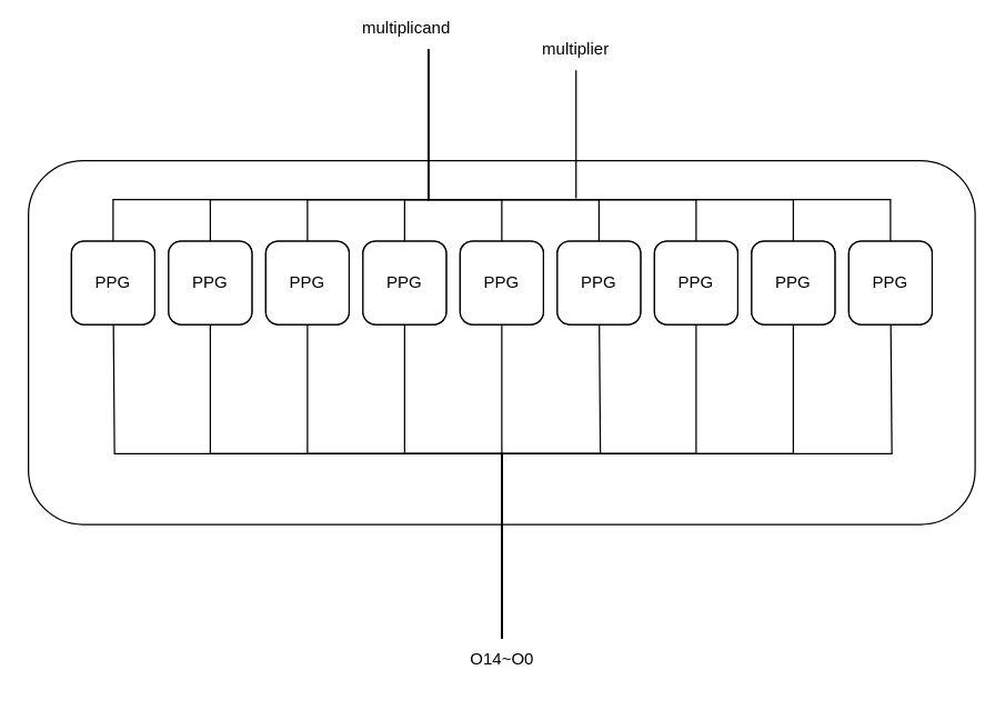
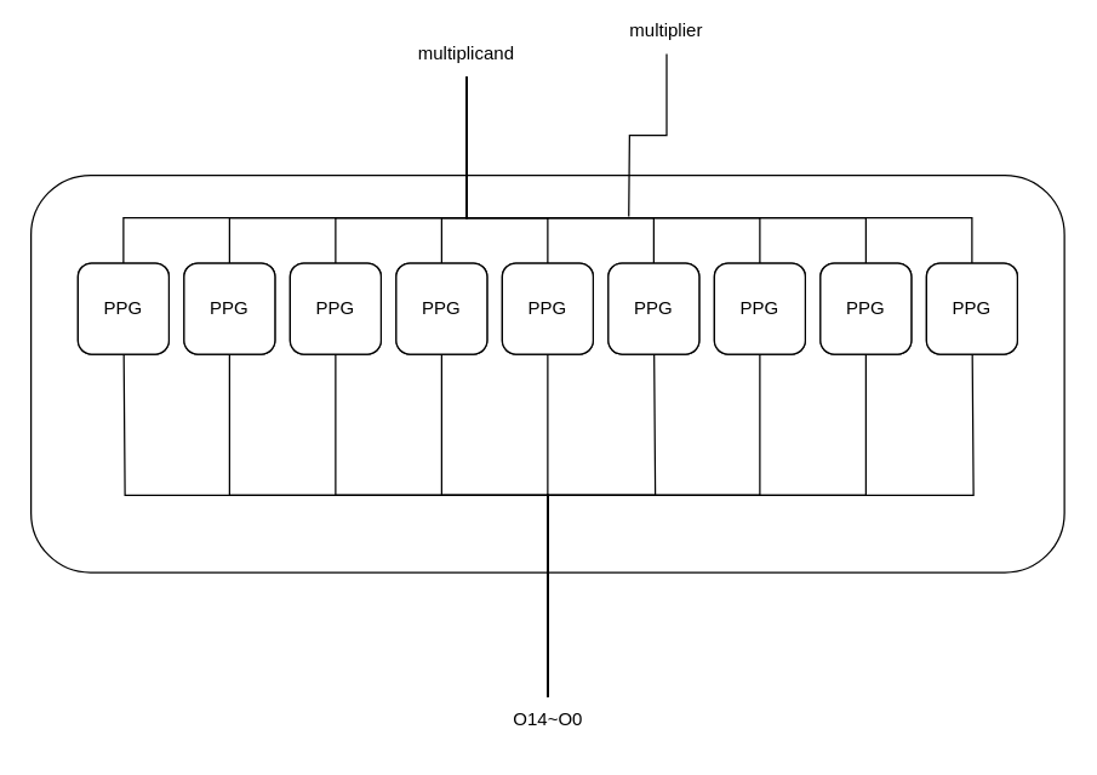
  <mxCell id="0" />
  <mxCell id="1" parent="0" />
  <mxCell id="2" value="PPG" style="rounded=1;whiteSpace=wrap;html=1;flipV=1;flipH=0;rotation=-180;" vertex="1" parent="1"><mxGeometry x="611" y="173" width="60" height="60" as="geometry" /></mxCell>
  <mxCell id="3" value="PPG" style="rounded=1;whiteSpace=wrap;html=1;flipV=1;flipH=0;rotation=-180;" vertex="1" parent="1"><mxGeometry x="541" y="173" width="60" height="60" as="geometry" /></mxCell>
  <mxCell id="4" value="PPG" style="rounded=1;whiteSpace=wrap;html=1;flipV=1;flipH=0;rotation=-180;" vertex="1" parent="1"><mxGeometry x="471" y="173" width="60" height="60" as="geometry" /></mxCell>
  <mxCell id="5" value="PPG" style="rounded=1;whiteSpace=wrap;html=1;flipV=1;flipH=0;rotation=-180;" vertex="1" parent="1"><mxGeometry x="401" y="173" width="60" height="60" as="geometry" /></mxCell>
  <mxCell id="6" value="PPG" style="rounded=1;whiteSpace=wrap;html=1;flipV=1;flipH=0;rotation=-180;" vertex="1" parent="1"><mxGeometry x="51" y="173" width="60" height="60" as="geometry" /></mxCell>
  <mxCell id="7" value="PPG" style="rounded=1;whiteSpace=wrap;html=1;flipV=1;flipH=0;rotation=-180;" vertex="1" parent="1"><mxGeometry x="121" y="173" width="60" height="60" as="geometry" /></mxCell>
  <mxCell id="8" value="PPG" style="rounded=1;whiteSpace=wrap;html=1;flipV=1;flipH=0;rotation=-180;" vertex="1" parent="1"><mxGeometry x="191" y="173" width="60" height="60" as="geometry" /></mxCell>
  <mxCell id="9" value="PPG" style="rounded=1;whiteSpace=wrap;html=1;flipV=1;flipH=0;rotation=-180;" vertex="1" parent="1"><mxGeometry x="261" y="173" width="60" height="60" as="geometry" /></mxCell>
  <mxCell id="10" value="PPG" style="rounded=1;whiteSpace=wrap;html=1;flipV=1;flipH=0;rotation=-180;" vertex="1" parent="1"><mxGeometry x="331" y="173" width="60" height="60" as="geometry" /></mxCell>
  <mxCell id="11" value="PPG" style="rounded=1;whiteSpace=wrap;html=1;" vertex="1" parent="1"><mxGeometry x="51" y="173" width="60" height="60" as="geometry" /></mxCell>
  <mxCell id="12" value="PPG" style="rounded=1;whiteSpace=wrap;html=1;" vertex="1" parent="1"><mxGeometry x="121" y="173" width="60" height="60" as="geometry" /></mxCell>
  <mxCell id="13" value="PPG" style="rounded=1;whiteSpace=wrap;html=1;" vertex="1" parent="1"><mxGeometry x="261" y="173" width="60" height="60" as="geometry" /></mxCell>
  <mxCell id="14" value="PPG" style="rounded=1;whiteSpace=wrap;html=1;" vertex="1" parent="1"><mxGeometry x="191" y="173" width="60" height="60" as="geometry" /></mxCell>
  <mxCell id="15" value="PPG" style="rounded=1;whiteSpace=wrap;html=1;" vertex="1" parent="1"><mxGeometry x="331" y="173" width="60" height="60" as="geometry" /></mxCell>
  <mxCell id="16" value="PPG" style="rounded=1;whiteSpace=wrap;html=1;" vertex="1" parent="1"><mxGeometry x="401" y="173" width="60" height="60" as="geometry" /></mxCell>
  <mxCell id="17" value="PPG" style="rounded=1;whiteSpace=wrap;html=1;" vertex="1" parent="1"><mxGeometry x="471" y="173" width="60" height="60" as="geometry" /></mxCell>
  <mxCell id="18" value="PPG" style="rounded=1;whiteSpace=wrap;html=1;" vertex="1" parent="1"><mxGeometry x="541" y="173" width="60" height="60" as="geometry" /></mxCell>
  <mxCell id="19" value="PPG" style="rounded=1;whiteSpace=wrap;html=1;" vertex="1" parent="1"><mxGeometry x="611" y="173" width="60" height="60" as="geometry" /></mxCell>
  <mxCell id="20" style="edgeStyle=orthogonalEdgeStyle;rounded=0;orthogonalLoop=1;jettySize=auto;html=1;endArrow=none;endFill=0;" edge="1" parent="1" source="29" target="13"><mxGeometry relative="1" as="geometry"><Array as="points"><mxPoint x="308" y="143" /><mxPoint x="291" y="143" /></Array></mxGeometry></mxCell>
  <mxCell id="21" style="edgeStyle=orthogonalEdgeStyle;rounded=0;orthogonalLoop=1;jettySize=auto;html=1;endArrow=none;endFill=0;" edge="1" parent="1" source="29" target="11"><mxGeometry relative="1" as="geometry"><Array as="points"><mxPoint x="308" y="143" /><mxPoint x="81" y="143" /></Array></mxGeometry></mxCell>
  <mxCell id="22" style="edgeStyle=orthogonalEdgeStyle;rounded=0;orthogonalLoop=1;jettySize=auto;html=1;entryX=0.5;entryY=0;entryDx=0;entryDy=0;endArrow=none;endFill=0;" edge="1" parent="1" source="29" target="12"><mxGeometry relative="1" as="geometry"><Array as="points"><mxPoint x="308" y="143" /><mxPoint x="151" y="143" /></Array></mxGeometry></mxCell>
  <mxCell id="23" style="edgeStyle=orthogonalEdgeStyle;rounded=0;orthogonalLoop=1;jettySize=auto;html=1;entryX=0.5;entryY=0;entryDx=0;entryDy=0;endArrow=none;endFill=0;" edge="1" parent="1" source="29" target="15"><mxGeometry relative="1" as="geometry"><Array as="points"><mxPoint x="308" y="143" /><mxPoint x="361" y="143" /></Array></mxGeometry></mxCell>
  <mxCell id="24" style="edgeStyle=orthogonalEdgeStyle;rounded=0;orthogonalLoop=1;jettySize=auto;html=1;entryX=0.5;entryY=0;entryDx=0;entryDy=0;endArrow=none;endFill=0;" edge="1" parent="1" source="29" target="16"><mxGeometry relative="1" as="geometry"><Array as="points"><mxPoint x="308" y="143" /><mxPoint x="431" y="143" /></Array></mxGeometry></mxCell>
  <mxCell id="25" style="edgeStyle=orthogonalEdgeStyle;rounded=0;orthogonalLoop=1;jettySize=auto;html=1;entryX=0.5;entryY=0;entryDx=0;entryDy=0;endArrow=none;endFill=0;" edge="1" parent="1" source="29" target="17"><mxGeometry relative="1" as="geometry"><Array as="points"><mxPoint x="308" y="143" /><mxPoint x="501" y="143" /></Array></mxGeometry></mxCell>
  <mxCell id="26" style="edgeStyle=orthogonalEdgeStyle;rounded=0;orthogonalLoop=1;jettySize=auto;html=1;entryX=0.5;entryY=0;entryDx=0;entryDy=0;endArrow=none;endFill=0;" edge="1" parent="1" source="29" target="18"><mxGeometry relative="1" as="geometry"><Array as="points"><mxPoint x="308" y="143" /><mxPoint x="571" y="143" /></Array></mxGeometry></mxCell>
  <mxCell id="27" style="edgeStyle=orthogonalEdgeStyle;rounded=0;orthogonalLoop=1;jettySize=auto;html=1;endArrow=none;endFill=0;" edge="1" parent="1" source="29" target="19"><mxGeometry relative="1" as="geometry"><Array as="points"><mxPoint x="308" y="143" /><mxPoint x="641" y="143" /></Array></mxGeometry></mxCell>
  <mxCell id="28" style="edgeStyle=orthogonalEdgeStyle;rounded=0;orthogonalLoop=1;jettySize=auto;html=1;entryX=0.5;entryY=0;entryDx=0;entryDy=0;endArrow=none;endFill=0;" edge="1" parent="1" source="29" target="14"><mxGeometry relative="1" as="geometry"><Array as="points"><mxPoint x="308" y="143" /><mxPoint x="221" y="143" /></Array></mxGeometry></mxCell>
- <mxCell id="29" value="multiplicand" style="text;html=1;strokeColor=none;fillColor=none;align=center;verticalAlign=middle;whiteSpace=wrap;rounded=0;" vertex="1" parent="1"><mxGeometry x="249" y="5" width="87" height="30" as="geometry" /></mxCell>
+ <mxCell id="29" value="multiplicand" style="text;html=1;strokeColor=none;fillColor=none;align=center;verticalAlign=middle;whiteSpace=wrap;rounded=0;" vertex="1" parent="1"><mxGeometry x="264" y="20" width="87" height="30" as="geometry" /></mxCell>
  <mxCell id="30" style="edgeStyle=orthogonalEdgeStyle;rounded=0;orthogonalLoop=1;jettySize=auto;html=1;endArrow=none;endFill=0;" edge="1" parent="1" source="31"><mxGeometry relative="1" as="geometry"><mxPoint x="414.5" y="142.222" as="targetPoint" /></mxGeometry></mxCell>
- <mxCell id="31" value="multiplier" style="text;html=1;strokeColor=none;fillColor=none;align=center;verticalAlign=middle;whiteSpace=wrap;rounded=0;" vertex="1" parent="1"><mxGeometry x="371" y="20" width="87" height="30" as="geometry" /></mxCell>
+ <mxCell id="31" value="multiplier" style="text;html=1;strokeColor=none;fillColor=none;align=center;verticalAlign=middle;whiteSpace=wrap;rounded=0;" vertex="1" parent="1"><mxGeometry x="396" y="5" width="87" height="30" as="geometry" /></mxCell>
  <mxCell id="32" value="" style="rounded=1;whiteSpace=wrap;html=1;fillColor=none;" vertex="1" parent="1"><mxGeometry x="20" y="115" width="682" height="262" as="geometry" /></mxCell>
  <mxCell id="33" style="edgeStyle=orthogonalEdgeStyle;rounded=0;orthogonalLoop=1;jettySize=auto;html=1;endArrow=none;endFill=0;" edge="1" parent="1" source="42" target="5"><mxGeometry relative="1" as="geometry"><Array as="points"><mxPoint x="361" y="326" /><mxPoint x="432" y="326" /></Array></mxGeometry></mxCell>
  <mxCell id="34" style="edgeStyle=orthogonalEdgeStyle;rounded=0;orthogonalLoop=1;jettySize=auto;html=1;endArrow=none;endFill=0;" edge="1" parent="1" source="42" target="2"><mxGeometry relative="1" as="geometry"><Array as="points"><mxPoint x="361" y="326" /><mxPoint x="642" y="326" /></Array></mxGeometry></mxCell>
  <mxCell id="35" style="edgeStyle=orthogonalEdgeStyle;rounded=0;orthogonalLoop=1;jettySize=auto;html=1;entryX=0.5;entryY=0;entryDx=0;entryDy=0;endArrow=none;endFill=0;" edge="1" parent="1" source="42" target="3"><mxGeometry relative="1" as="geometry"><Array as="points"><mxPoint x="415" y="326" /><mxPoint x="572" y="326" /></Array></mxGeometry></mxCell>
  <mxCell id="36" style="edgeStyle=orthogonalEdgeStyle;rounded=0;orthogonalLoop=1;jettySize=auto;html=1;entryX=0.5;entryY=0;entryDx=0;entryDy=0;endArrow=none;endFill=0;" edge="1" parent="1" source="42" target="10"><mxGeometry relative="1" as="geometry"><Array as="points"><mxPoint x="361" y="393" /><mxPoint x="361" y="393" /></Array></mxGeometry></mxCell>
  <mxCell id="37" style="edgeStyle=orthogonalEdgeStyle;rounded=0;orthogonalLoop=1;jettySize=auto;html=1;entryX=0.5;entryY=0;entryDx=0;entryDy=0;endArrow=none;endFill=0;" edge="1" parent="1" source="42" target="9"><mxGeometry relative="1" as="geometry"><Array as="points"><mxPoint x="361" y="326" /><mxPoint x="291" y="326" /></Array></mxGeometry></mxCell>
  <mxCell id="38" style="edgeStyle=orthogonalEdgeStyle;rounded=0;orthogonalLoop=1;jettySize=auto;html=1;entryX=0.5;entryY=0;entryDx=0;entryDy=0;endArrow=none;endFill=0;" edge="1" parent="1" source="42" target="8"><mxGeometry relative="1" as="geometry"><Array as="points"><mxPoint x="361" y="326" /><mxPoint x="221" y="326" /></Array></mxGeometry></mxCell>
  <mxCell id="39" style="edgeStyle=orthogonalEdgeStyle;rounded=0;orthogonalLoop=1;jettySize=auto;html=1;entryX=0.5;entryY=0;entryDx=0;entryDy=0;endArrow=none;endFill=0;" edge="1" parent="1" source="42" target="7"><mxGeometry relative="1" as="geometry"><Array as="points"><mxPoint x="361" y="326" /><mxPoint x="151" y="326" /></Array></mxGeometry></mxCell>
  <mxCell id="40" style="edgeStyle=orthogonalEdgeStyle;rounded=0;orthogonalLoop=1;jettySize=auto;html=1;endArrow=none;endFill=0;" edge="1" parent="1" source="42" target="6"><mxGeometry relative="1" as="geometry"><Array as="points"><mxPoint x="361" y="326" /><mxPoint x="82" y="326" /></Array></mxGeometry></mxCell>
  <mxCell id="41" style="edgeStyle=orthogonalEdgeStyle;rounded=0;orthogonalLoop=1;jettySize=auto;html=1;entryX=0.5;entryY=0;entryDx=0;entryDy=0;endArrow=none;endFill=0;" edge="1" parent="1" source="42" target="4"><mxGeometry relative="1" as="geometry"><Array as="points"><mxPoint x="415" y="326" /><mxPoint x="502" y="326" /></Array></mxGeometry></mxCell>
  <mxCell id="42" value="O14~O0" style="text;html=1;strokeColor=none;fillColor=none;align=center;verticalAlign=middle;whiteSpace=wrap;rounded=0;flipV=1;flipH=0;rotation=0;" vertex="1" parent="1"><mxGeometry x="317.5" y="459" width="87" height="30" as="geometry" /></mxCell>
  <mxCell id="43" style="edgeStyle=orthogonalEdgeStyle;rounded=0;orthogonalLoop=1;jettySize=auto;html=1;endArrow=none;endFill=0;" edge="1" parent="1"><mxGeometry relative="1" as="geometry"><mxPoint x="307" y="356" as="targetPoint" /><mxPoint x="307.493" y="356" as="sourcePoint" /></mxGeometry></mxCell>
